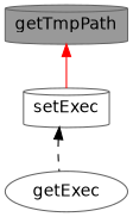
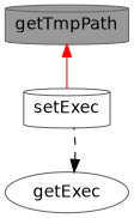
  digraph {
    rankdir=TB
    node [color=grey40 fillcolor=white fontname=Helvetica fontsize=14 shape=cylinder style=filled]
    edge [dir=back fontname=Helvetica fontsize=14 labelfontname=Helvetica labelfontsize=14]
    n1 [color=gray40 fillcolor=grey60 fontcolor=black height=0.2 label=getTmpPath width=0.4]
    n2 [height=0.2 label=setExec width=0.4]
    n3 [height=0.2 label=getExec shape=ellipse width=0.4]
    n1 -> n2 [color=red style=solid]
-   n2 -> n3 [color=black style=dashed]
+   n3 -> n2 [color=black style=dashed]
  }
